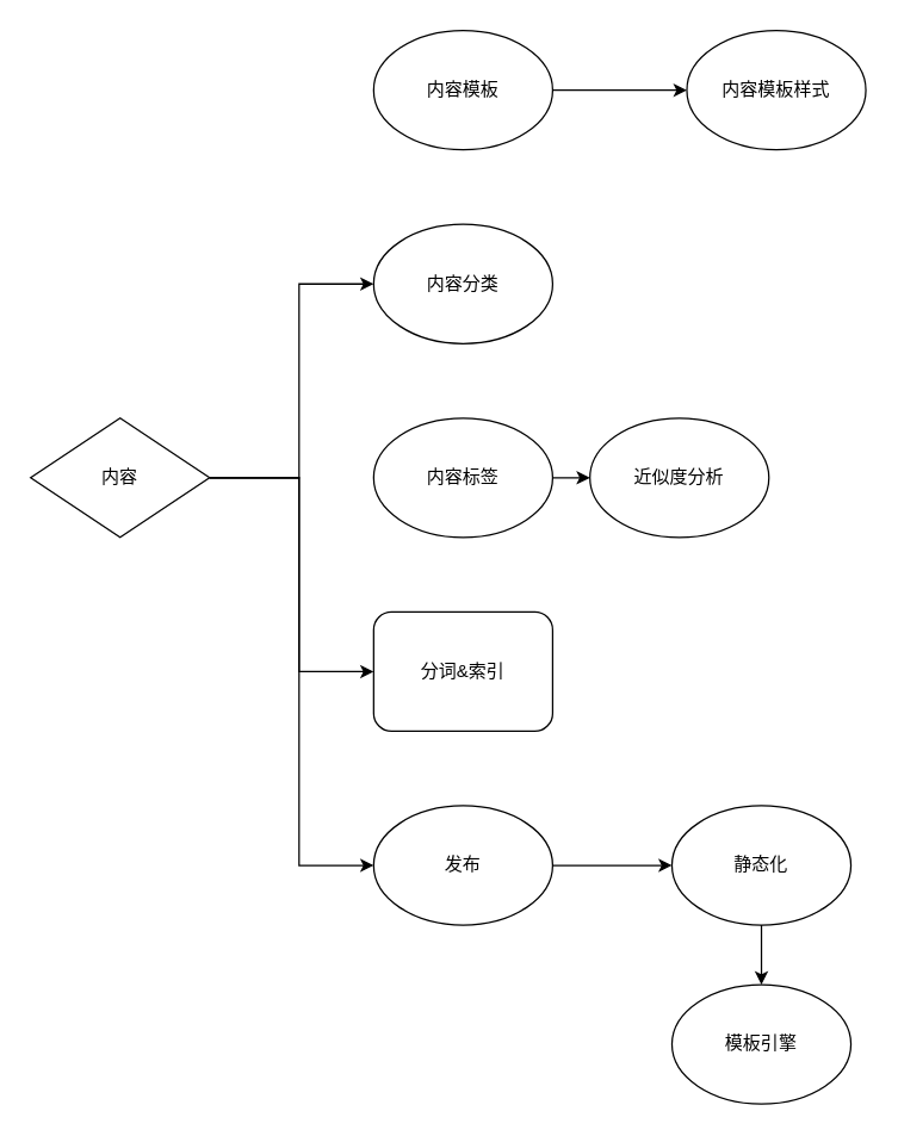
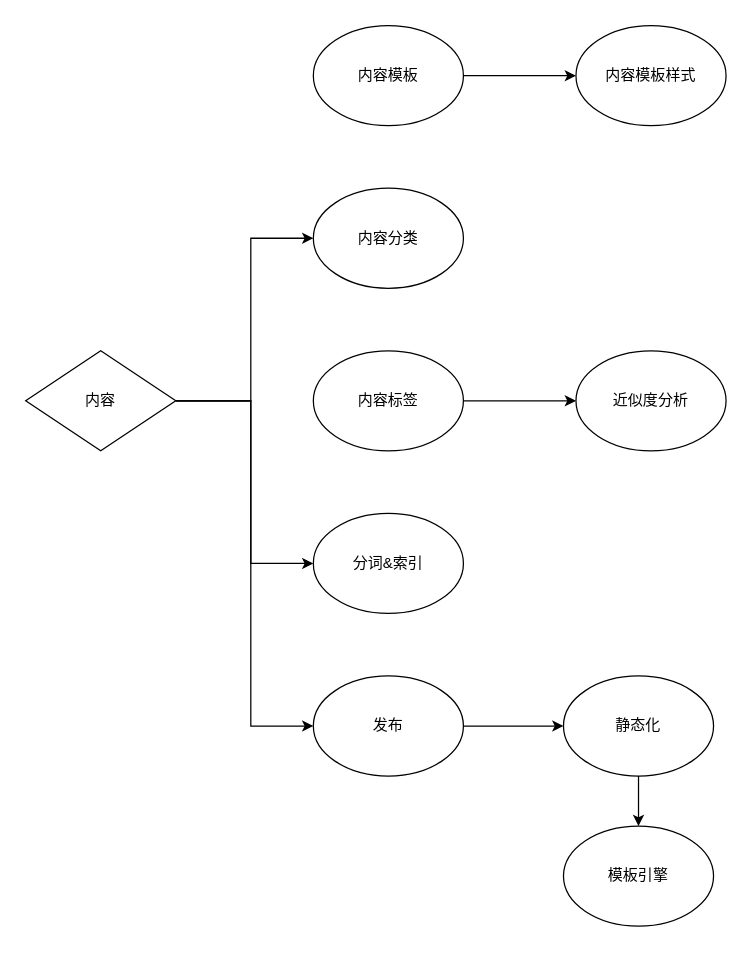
  <mxCell id="0" />
  <mxCell id="1" parent="0" />
  <mxCell id="2" value="" style="edgeStyle=orthogonalEdgeStyle;rounded=0;orthogonalLoop=1;jettySize=auto;html=1;entryX=0;entryY=0.5;entryDx=0;entryDy=0;" edge="1" parent="1" source="3" target="7"><mxGeometry relative="1" as="geometry"><Array as="points"><mxPoint x="200" y="320" /><mxPoint x="200" y="190" /></Array></mxGeometry></mxCell>
  <mxCell id="3" value="内容" style="rhombus;whiteSpace=wrap;html=1;" vertex="1" parent="1"><mxGeometry x="20" y="280" width="120" height="80" as="geometry" /></mxCell>
  <mxCell id="4" value="" style="edgeStyle=orthogonalEdgeStyle;rounded=0;orthogonalLoop=1;jettySize=auto;html=1;" edge="1" parent="1" source="5" target="6"><mxGeometry relative="1" as="geometry" /></mxCell>
  <mxCell id="5" value="内容模板" style="ellipse;whiteSpace=wrap;html=1;" vertex="1" parent="1"><mxGeometry x="250" y="20" width="120" height="80" as="geometry" /></mxCell>
  <mxCell id="6" value="内容模板样式" style="ellipse;whiteSpace=wrap;html=1;" vertex="1" parent="1"><mxGeometry x="460" y="20" width="120" height="80" as="geometry" /></mxCell>
  <mxCell id="7" value="内容分类" style="ellipse;whiteSpace=wrap;html=1;" vertex="1" parent="1"><mxGeometry x="250" y="150" width="120" height="80" as="geometry" /></mxCell>
  <mxCell id="8" value="" style="edgeStyle=orthogonalEdgeStyle;rounded=0;orthogonalLoop=1;jettySize=auto;html=1;" edge="1" parent="1" source="9" target="17"><mxGeometry relative="1" as="geometry" /></mxCell>
  <mxCell id="9" value="内容标签" style="ellipse;whiteSpace=wrap;html=1;" vertex="1" parent="1"><mxGeometry x="250" y="280" width="120" height="80" as="geometry" /></mxCell>
  <mxCell id="10" value="" style="edgeStyle=orthogonalEdgeStyle;rounded=0;orthogonalLoop=1;jettySize=auto;html=1;exitX=1;exitY=0.5;exitDx=0;exitDy=0;" edge="1" parent="1" source="3" target="14"><mxGeometry relative="1" as="geometry"><Array as="points"><mxPoint x="200" y="320" /><mxPoint x="200" y="580" /></Array></mxGeometry></mxCell>
  <mxCell id="11" value="" style="edgeStyle=orthogonalEdgeStyle;rounded=0;orthogonalLoop=1;jettySize=auto;html=1;entryX=0;entryY=0.5;entryDx=0;entryDy=0;exitX=1;exitY=0.5;exitDx=0;exitDy=0;" edge="1" parent="1" source="3" target="12"><mxGeometry relative="1" as="geometry"><Array as="points"><mxPoint x="200" y="320" /><mxPoint x="200" y="450" /></Array></mxGeometry></mxCell>
- <mxCell id="12" value="分词&amp;amp;索引" style="whiteSpace=wrap;html=1;rounded=1;" vertex="1" parent="1"><mxGeometry x="250" y="410" width="120" height="80" as="geometry" /></mxCell>
+ <mxCell id="12" value="分词&amp;amp;索引" style="ellipse;whiteSpace=wrap;html=1;" vertex="1" parent="1"><mxGeometry x="250" y="410" width="120" height="80" as="geometry" /></mxCell>
  <mxCell id="13" value="" style="edgeStyle=orthogonalEdgeStyle;rounded=0;orthogonalLoop=1;jettySize=auto;html=1;" edge="1" parent="1" source="14" target="16"><mxGeometry relative="1" as="geometry" /></mxCell>
  <mxCell id="14" value="发布" style="ellipse;whiteSpace=wrap;html=1;" vertex="1" parent="1"><mxGeometry x="250" y="540" width="120" height="80" as="geometry" /></mxCell>
  <mxCell id="15" value="" style="edgeStyle=orthogonalEdgeStyle;rounded=0;orthogonalLoop=1;jettySize=auto;html=1;" edge="1" parent="1" source="16" target="18"><mxGeometry relative="1" as="geometry" /></mxCell>
  <mxCell id="16" value="静态化" style="ellipse;whiteSpace=wrap;html=1;" vertex="1" parent="1"><mxGeometry x="450" y="540" width="120" height="80" as="geometry" /></mxCell>
- <mxCell id="17" value="近似度分析" style="ellipse;whiteSpace=wrap;html=1;" vertex="1" parent="1"><mxGeometry x="395" y="280" width="120" height="80" as="geometry" /></mxCell>
+ <mxCell id="17" value="近似度分析" style="ellipse;whiteSpace=wrap;html=1;" vertex="1" parent="1"><mxGeometry x="460" y="280" width="120" height="80" as="geometry" /></mxCell>
  <mxCell id="18" value="模板引擎" style="ellipse;whiteSpace=wrap;html=1;" vertex="1" parent="1"><mxGeometry x="450" y="660" width="120" height="80" as="geometry" /></mxCell>
